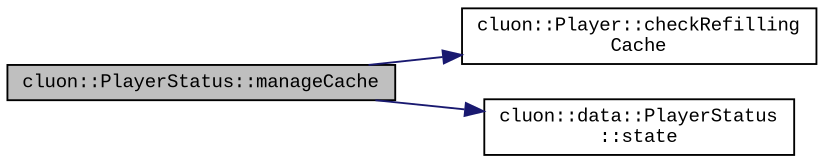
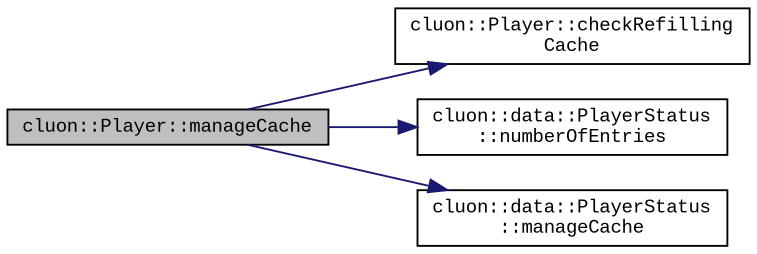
  digraph {
    fontname="Liberation Mono"
    rankdir=LR
    node [color=black fillcolor=white fontname="Liberation Mono" fontsize=10 shape=record style=filled]
    edge [color=midnightblue fontname="Liberation Mono" fontsize=10 labelfontname=Helvetica labelfontsize=10 style=solid]
-   n1 [fillcolor=grey75 fontcolor=black height=0.2 label="cluon::PlayerStatus::manageCache" width=0.4]
+   n1 [fillcolor=grey75 fontcolor=black height=0.2 label="cluon::Player::manageCache" width=0.4]
    n2 [height=0.2 label="cluon::Player::checkRefilling\lCache" width=0.4]
-   n4 [height=0.2 label="cluon::data::PlayerStatus\l::state" width=0.4]
+   n3 [height=0.2 label="cluon::data::PlayerStatus\l::numberOfEntries" width=0.4]
+   n4 [height=0.2 label="cluon::data::PlayerStatus\l::manageCache" width=0.4]
    n1 -> n2
+   n1 -> n3
    n1 -> n4
  }
